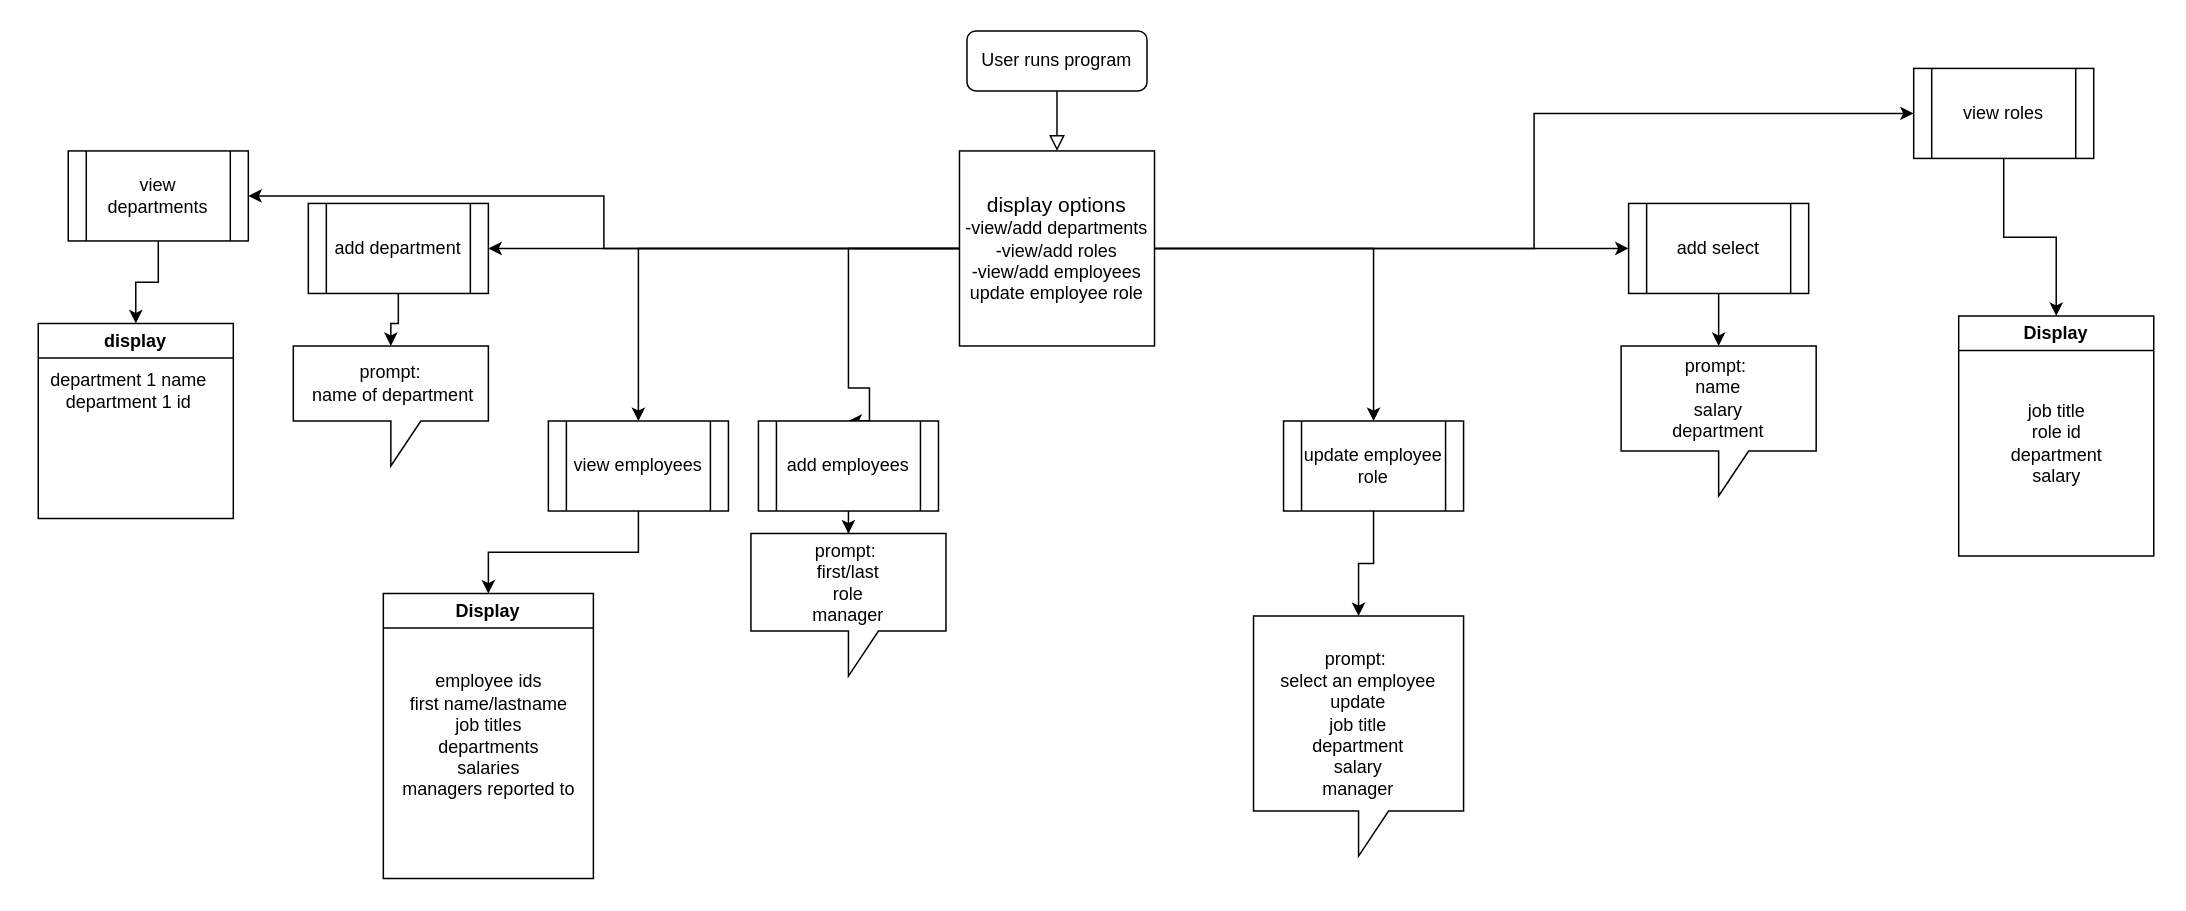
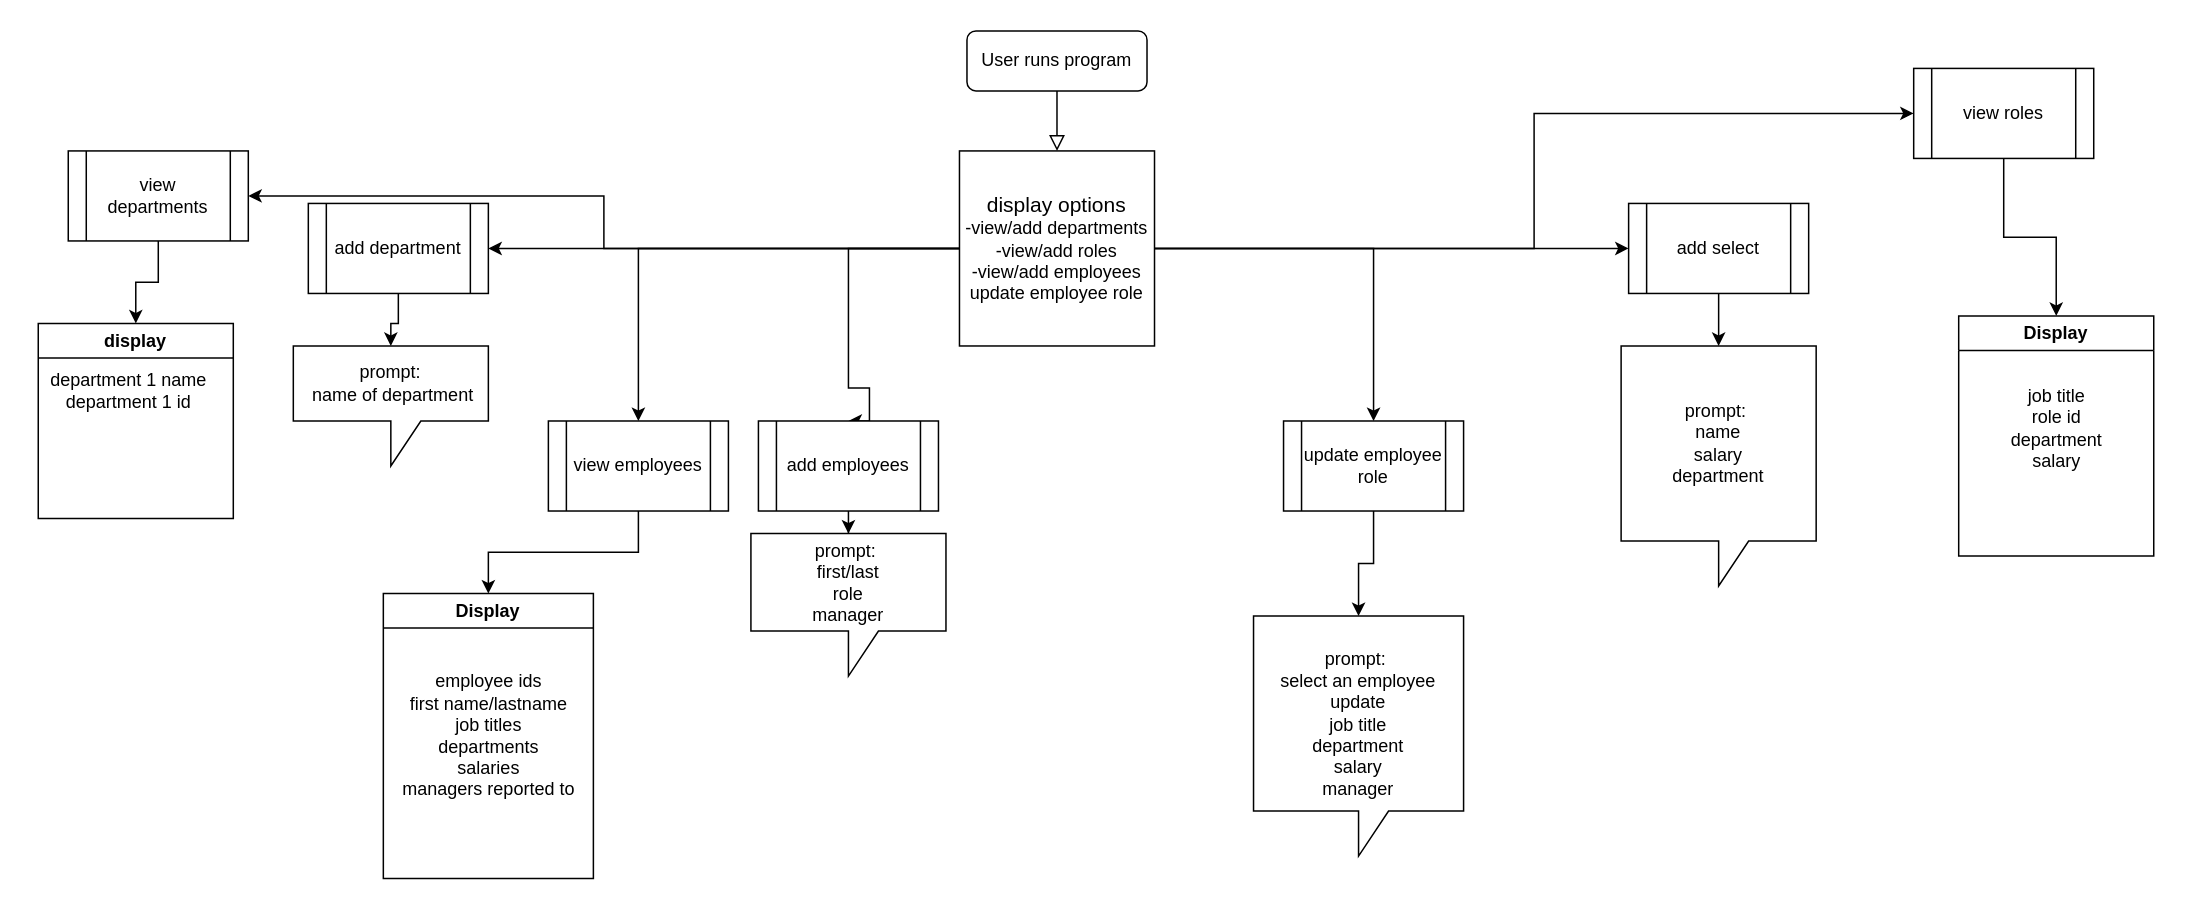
  <mxCell id="0" />
  <mxCell id="1" parent="0" />
  <mxCell id="2" value="" style="rounded=0;html=1;jettySize=auto;orthogonalLoop=1;fontSize=11;endArrow=block;endFill=0;endSize=8;strokeWidth=1;shadow=0;labelBackgroundColor=none;edgeStyle=orthogonalEdgeStyle;" parent="1" source="3" target="11" edge="1"><mxGeometry relative="1" as="geometry"><mxPoint x="345" y="80" as="targetPoint" /></mxGeometry></mxCell>
  <mxCell id="3" value="User runs program" style="rounded=1;whiteSpace=wrap;html=1;fontSize=12;glass=0;strokeWidth=1;shadow=0;" parent="1" vertex="1"><mxGeometry x="644" width="120" height="40" as="geometry" y="20" /></mxCell>
  <mxCell id="4" style="edgeStyle=orthogonalEdgeStyle;rounded=0;orthogonalLoop=1;jettySize=auto;html=1;" edge="1" parent="1" source="11" target="13"><mxGeometry relative="1" as="geometry" /></mxCell>
  <mxCell id="5" style="edgeStyle=orthogonalEdgeStyle;rounded=0;orthogonalLoop=1;jettySize=auto;html=1;" edge="1" parent="1" source="11" target="15"><mxGeometry relative="1" as="geometry" /></mxCell>
  <mxCell id="6" style="edgeStyle=orthogonalEdgeStyle;rounded=0;orthogonalLoop=1;jettySize=auto;html=1;entryX=0;entryY=0.5;entryDx=0;entryDy=0;" edge="1" parent="1" source="11" target="19"><mxGeometry relative="1" as="geometry" /></mxCell>
  <mxCell id="7" style="edgeStyle=orthogonalEdgeStyle;rounded=0;orthogonalLoop=1;jettySize=auto;html=1;exitX=1;exitY=0.5;exitDx=0;exitDy=0;" edge="1" parent="1" source="11" target="17"><mxGeometry relative="1" as="geometry" /></mxCell>
  <mxCell id="8" style="edgeStyle=orthogonalEdgeStyle;rounded=0;orthogonalLoop=1;jettySize=auto;html=1;entryX=0.5;entryY=0;entryDx=0;entryDy=0;" edge="1" parent="1" source="11" target="21"><mxGeometry relative="1" as="geometry" /></mxCell>
  <mxCell id="9" style="edgeStyle=orthogonalEdgeStyle;rounded=0;orthogonalLoop=1;jettySize=auto;html=1;exitX=1;exitY=0.5;exitDx=0;exitDy=0;entryX=0.5;entryY=0;entryDx=0;entryDy=0;" edge="1" parent="1" source="11" target="23"><mxGeometry relative="1" as="geometry"><Array as="points"><mxPoint x="565" y="165" /><mxPoint x="565" y="258" /><mxPoint x="579" y="258" /></Array></mxGeometry></mxCell>
  <mxCell id="10" style="edgeStyle=orthogonalEdgeStyle;rounded=0;orthogonalLoop=1;jettySize=auto;html=1;entryX=0.5;entryY=0;entryDx=0;entryDy=0;" edge="1" parent="1" source="11" target="25"><mxGeometry relative="1" as="geometry" /></mxCell>
  <mxCell id="11" value="&lt;font style=&quot;font-size: 14px;&quot;&gt;display options&lt;/font&gt;&lt;br&gt;-view/add departments&lt;br&gt;-view/add roles&lt;br&gt;-view/add employees&lt;br&gt;update employee role" style="whiteSpace=wrap;html=1;aspect=fixed;" vertex="1" parent="1"><mxGeometry x="639" y="100" width="130" height="130" as="geometry" /></mxCell>
  <mxCell id="12" style="edgeStyle=orthogonalEdgeStyle;rounded=0;orthogonalLoop=1;jettySize=auto;html=1;entryX=0.5;entryY=0;entryDx=0;entryDy=0;" edge="1" parent="1" source="13" target="26"><mxGeometry relative="1" as="geometry" /></mxCell>
  <mxCell id="13" value="view departments" style="shape=process;whiteSpace=wrap;html=1;backgroundOutline=1;" vertex="1" parent="1"><mxGeometry x="45" y="100" width="120" height="60" as="geometry" /></mxCell>
  <mxCell id="14" style="edgeStyle=orthogonalEdgeStyle;rounded=0;orthogonalLoop=1;jettySize=auto;html=1;entryX=0.5;entryY=0;entryDx=0;entryDy=0;entryPerimeter=0;" edge="1" parent="1" source="15" target="32"><mxGeometry relative="1" as="geometry" /></mxCell>
  <mxCell id="15" value="add department&lt;br&gt;" style="shape=process;whiteSpace=wrap;html=1;backgroundOutline=1;" vertex="1" parent="1"><mxGeometry x="205" y="135" width="120" height="60" as="geometry" /></mxCell>
  <mxCell id="16" style="edgeStyle=orthogonalEdgeStyle;rounded=0;orthogonalLoop=1;jettySize=auto;html=1;" edge="1" parent="1" source="17" target="34"><mxGeometry relative="1" as="geometry" /></mxCell>
  <mxCell id="17" value="add select" style="shape=process;whiteSpace=wrap;html=1;backgroundOutline=1;" vertex="1" parent="1"><mxGeometry x="1085" y="135" width="120" height="60" as="geometry" /></mxCell>
  <mxCell id="18" style="edgeStyle=orthogonalEdgeStyle;rounded=0;orthogonalLoop=1;jettySize=auto;html=1;" edge="1" parent="1" source="19" target="28"><mxGeometry relative="1" as="geometry" /></mxCell>
  <mxCell id="19" value="view roles" style="shape=process;whiteSpace=wrap;html=1;backgroundOutline=1;" vertex="1" parent="1"><mxGeometry x="1275" y="45" width="120" height="60" as="geometry" /></mxCell>
  <mxCell id="20" style="edgeStyle=orthogonalEdgeStyle;rounded=0;orthogonalLoop=1;jettySize=auto;html=1;entryX=0.5;entryY=0;entryDx=0;entryDy=0;" edge="1" parent="1" source="21" target="30"><mxGeometry relative="1" as="geometry" /></mxCell>
  <mxCell id="21" value="view employees" style="shape=process;whiteSpace=wrap;html=1;backgroundOutline=1;" vertex="1" parent="1"><mxGeometry x="365" y="280" width="120" height="60" as="geometry" /></mxCell>
  <mxCell id="22" style="edgeStyle=orthogonalEdgeStyle;rounded=0;orthogonalLoop=1;jettySize=auto;html=1;entryX=0.5;entryY=0;entryDx=0;entryDy=0;entryPerimeter=0;" edge="1" parent="1" source="23" target="33"><mxGeometry relative="1" as="geometry" /></mxCell>
  <mxCell id="23" value="add employees" style="shape=process;whiteSpace=wrap;html=1;backgroundOutline=1;" vertex="1" parent="1"><mxGeometry x="505" y="280" width="120" height="60" as="geometry" /></mxCell>
  <mxCell id="24" style="edgeStyle=orthogonalEdgeStyle;rounded=0;orthogonalLoop=1;jettySize=auto;html=1;" edge="1" parent="1" source="25" target="35"><mxGeometry relative="1" as="geometry" /></mxCell>
  <mxCell id="25" value="update employee&lt;br&gt;role" style="shape=process;whiteSpace=wrap;html=1;backgroundOutline=1;" vertex="1" parent="1"><mxGeometry x="855" y="280" width="120" height="60" as="geometry" /></mxCell>
  <mxCell id="26" value="display" style="swimlane;whiteSpace=wrap;html=1;" vertex="1" parent="1"><mxGeometry x="25" y="215" width="130" height="130" as="geometry" /></mxCell>
  <mxCell id="27" value="department 1 name&lt;br&gt;department 1 id" style="text;html=1;align=center;verticalAlign=middle;resizable=0;points=[];autosize=1;strokeColor=none;fillColor=none;" vertex="1" parent="26"><mxGeometry x="-5" y="25" width="130" height="40" as="geometry" /></mxCell>
  <mxCell id="28" value="Display" style="swimlane;whiteSpace=wrap;html=1;" vertex="1" parent="1"><mxGeometry x="1305" y="210" width="130" height="160" as="geometry" /></mxCell>
- <mxCell id="29" value="job title&lt;br&gt;role id&lt;br&gt;department&lt;br&gt;salary" style="text;html=1;align=center;verticalAlign=middle;resizable=0;points=[];autosize=1;strokeColor=none;fillColor=none;" vertex="1" parent="28"><mxGeometry x="25" y="50" width="80" height="70" as="geometry" /></mxCell>
+ <mxCell id="29" value="job title&lt;br&gt;role id&lt;br&gt;department&lt;br&gt;salary" style="text;html=1;align=center;verticalAlign=middle;resizable=0;points=[];autosize=1;strokeColor=none;fillColor=none;" vertex="1" parent="28"><mxGeometry x="25" y="40" width="80" height="70" as="geometry" /></mxCell>
  <mxCell id="30" value="Display" style="swimlane;whiteSpace=wrap;html=1;" vertex="1" parent="1"><mxGeometry x="255" y="395" width="140" height="190" as="geometry" /></mxCell>
  <mxCell id="31" value="employee ids&lt;br&gt;first name/lastname&lt;br&gt;job titles&lt;br&gt;departments&lt;br&gt;salaries&lt;br&gt;managers reported to" style="text;html=1;align=center;verticalAlign=middle;resizable=0;points=[];autosize=1;strokeColor=none;fillColor=none;" vertex="1" parent="1"><mxGeometry x="255" y="440" width="140" height="100" as="geometry" /></mxCell>
  <mxCell id="32" value="prompt:&lt;br&gt;&amp;nbsp;name of department" style="shape=callout;whiteSpace=wrap;html=1;perimeter=calloutPerimeter;" vertex="1" parent="1"><mxGeometry x="195" y="230" width="130" height="80" as="geometry" /></mxCell>
  <mxCell id="33" value="prompt:&amp;nbsp;&lt;br&gt;first/last&lt;br&gt;role&lt;br&gt;manager" style="shape=callout;whiteSpace=wrap;html=1;perimeter=calloutPerimeter;" vertex="1" parent="1"><mxGeometry x="500" y="355" width="130" height="95" as="geometry" /></mxCell>
- <mxCell id="34" value="prompt:&amp;nbsp;&lt;br&gt;name&lt;br&gt;salary&lt;br&gt;department" style="shape=callout;whiteSpace=wrap;html=1;perimeter=calloutPerimeter;" vertex="1" parent="1"><mxGeometry x="1080" y="230" width="130" height="100" as="geometry" /></mxCell>
+ <mxCell id="34" value="prompt:&amp;nbsp;&lt;br&gt;name&lt;br&gt;salary&lt;br&gt;department" style="shape=callout;whiteSpace=wrap;html=1;perimeter=calloutPerimeter;" vertex="1" parent="1"><mxGeometry x="1080" y="230" width="130" height="160" as="geometry" /></mxCell>
  <mxCell id="35" value="&lt;br&gt;prompt:&amp;nbsp;&lt;br&gt;select an employee&lt;br&gt;update&lt;br&gt;job title&lt;br&gt;department&lt;br&gt;salary&lt;br&gt;manager" style="shape=callout;whiteSpace=wrap;html=1;perimeter=calloutPerimeter;position2=0.5;" vertex="1" parent="1"><mxGeometry x="835" y="410" width="140" height="160" as="geometry" /></mxCell>
